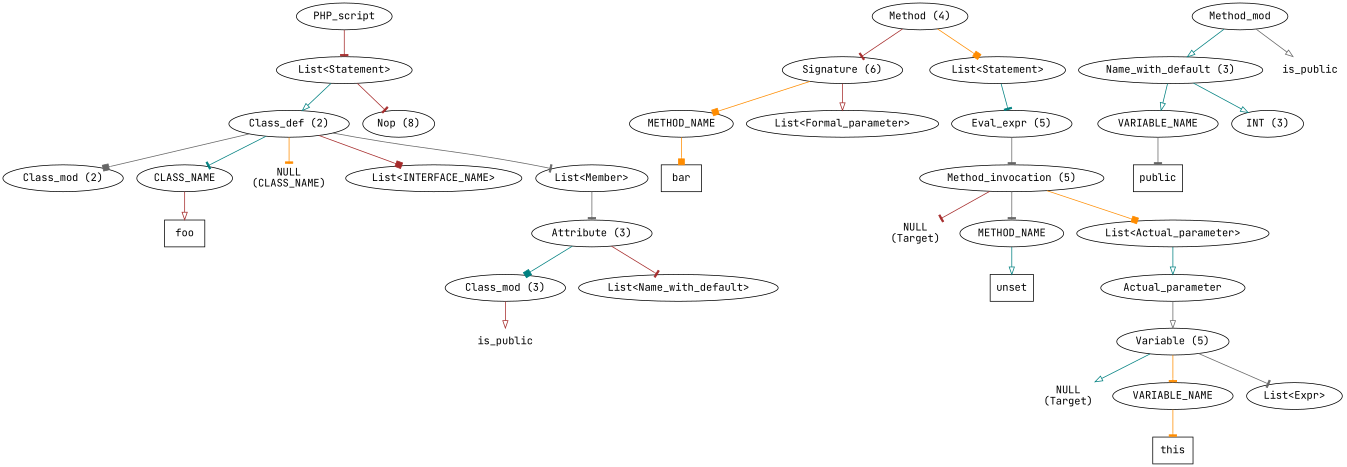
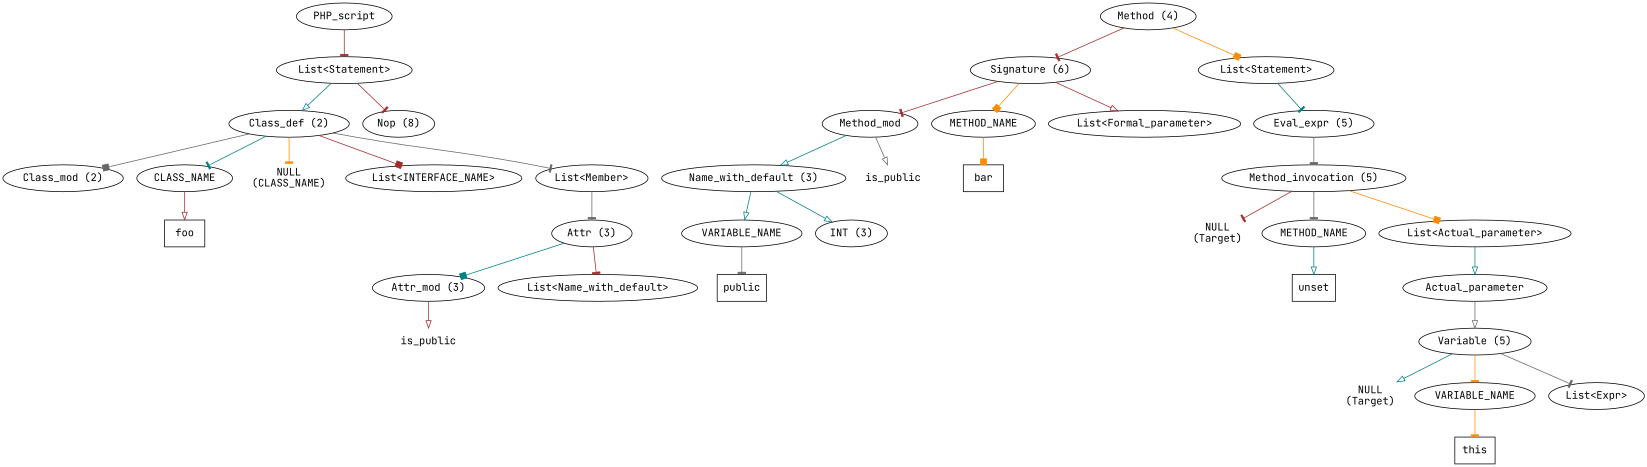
  digraph {
    fontname="JetBrains Mono"
    ordering=out
    node [fontname="JetBrains Mono"]
    edge [arrowhead=tee color=brown fontname="JetBrains Mono"]
    n1 [label=PHP_script]
    n2 [label="List<Statement>"]
    n3 [label="Class_def (2)"]
    n4 [label="Nop (8)"]
    n5 [label="Class_mod (2)"]
    n6 [label=CLASS_NAME]
    n7 [label="NULL\n(CLASS_NAME)" shape=plaintext]
    n8 [label="List<INTERFACE_NAME>"]
    n9 [label="List<Member>"]
    n10 [label=foo shape=box]
-   n11 [label="Attribute (3)"]
-   n12 [label="Class_mod (3)"]
+   n11 [label="Attr (3)"]
+   n12 [label="Attr_mod (3)"]
    n13 [label="List<Name_with_default>"]
    n14 [label="Method (4)"]
    n15 [label="Signature (6)"]
    n16 [label="List<Statement>"]
    n17 [label=is_public shape=plaintext]
    n18 [label="Name_with_default (3)"]
    n19 [label=VARIABLE_NAME]
    n20 [label="INT (3)"]
    n21 [label=public shape=box]
    n22 [label=Method_mod]
    n23 [label=METHOD_NAME]
    n24 [label="List<Formal_parameter>"]
    n25 [label="Eval_expr (5)"]
    n26 [label=is_public shape=plaintext]
    n27 [label=bar shape=box]
    n28 [label="Method_invocation (5)"]
    n29 [label="NULL\n(Target)" shape=plaintext]
    n30 [label=METHOD_NAME]
    n31 [label="List<Actual_parameter>"]
    n32 [label=unset shape=box]
    n33 [label=Actual_parameter]
    n34 [label="Variable (5)"]
    n35 [label="NULL\n(Target)" shape=plaintext]
    n36 [label=VARIABLE_NAME]
    n37 [label="List<Expr>"]
    n38 [label=this shape=box]
    n1 -> n2
    n2 -> n3 [arrowhead=onormal color=teal]
    n2 -> n4
    n3 -> n5 [arrowhead=box color=gray40]
    n3 -> n6 [color=teal]
    n3 -> n7 [color=darkorange]
    n3 -> n8 [arrowhead=box]
    n3 -> n9 [color=gray40]
    n6 -> n10 [arrowhead=onormal]
    n9 -> n11 [color=gray40]
    n11 -> n12 [arrowhead=box color=teal]
    n11 -> n13
    n12 -> n17 [arrowhead=onormal]
    n14 -> n15
    n14 -> n16 [arrowhead=box color=darkorange]
+   n15 -> n22
    n15 -> n23 [arrowhead=box color=darkorange]
    n15 -> n24 [arrowhead=onormal]
    n16 -> n25 [color=teal]
    n18 -> n19 [arrowhead=onormal color=teal]
    n18 -> n20 [arrowhead=onormal color=teal]
    n19 -> n21 [color=gray40]
    n22 -> n18 [arrowhead=onormal color=teal]
    n22 -> n26 [arrowhead=onormal color=gray40]
    n23 -> n27 [arrowhead=box color=darkorange]
    n25 -> n28 [color=gray40]
    n28 -> n29
    n28 -> n30 [color=gray40]
    n28 -> n31 [arrowhead=box color=darkorange]
    n30 -> n32 [arrowhead=onormal color=teal]
    n31 -> n33 [arrowhead=onormal color=teal]
    n33 -> n34 [arrowhead=onormal color=gray40]
    n34 -> n35 [arrowhead=onormal color=teal]
    n34 -> n36 [color=darkorange]
    n34 -> n37 [color=gray40]
    n36 -> n38 [color=darkorange]
  }
